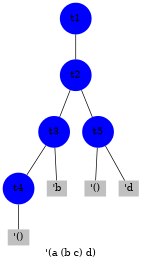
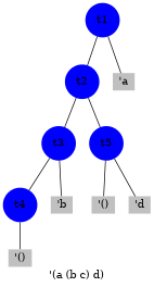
  graph {
    label="'(a (b c) d)"
    ordering=out
    node [fillcolor=blue penwidth=0 shape=circle style=filled]
    t1 [height=0.1 width=0.1]
    t2 [height=0.1 width=0.1]
+   n3 [fillcolor=gray height=0.3 label="'a" shape=none width=0.3]
    t3 [height=0.1 width=0.1]
    t5 [height=0.1 width=0.1]
    t4 [height=0.1 width=0.1]
    n7 [fillcolor=gray height=0.3 label="'b" shape=none width=0.3]
    n8 [fillcolor=gray height=0.3 label="'()" shape=none width=0.3]
    n9 [fillcolor=gray height=0.3 label="'d" shape=none width=0.3]
    n10 [fillcolor=gray height=0.3 label="'()" shape=none width=0.3]
    t1 -- t2
+   t1 -- n3
    t2 -- t3
    t2 -- t5
    t3 -- t4
    t3 -- n7
    t5 -- n8
    t5 -- n9
    t4 -- n10
  }
